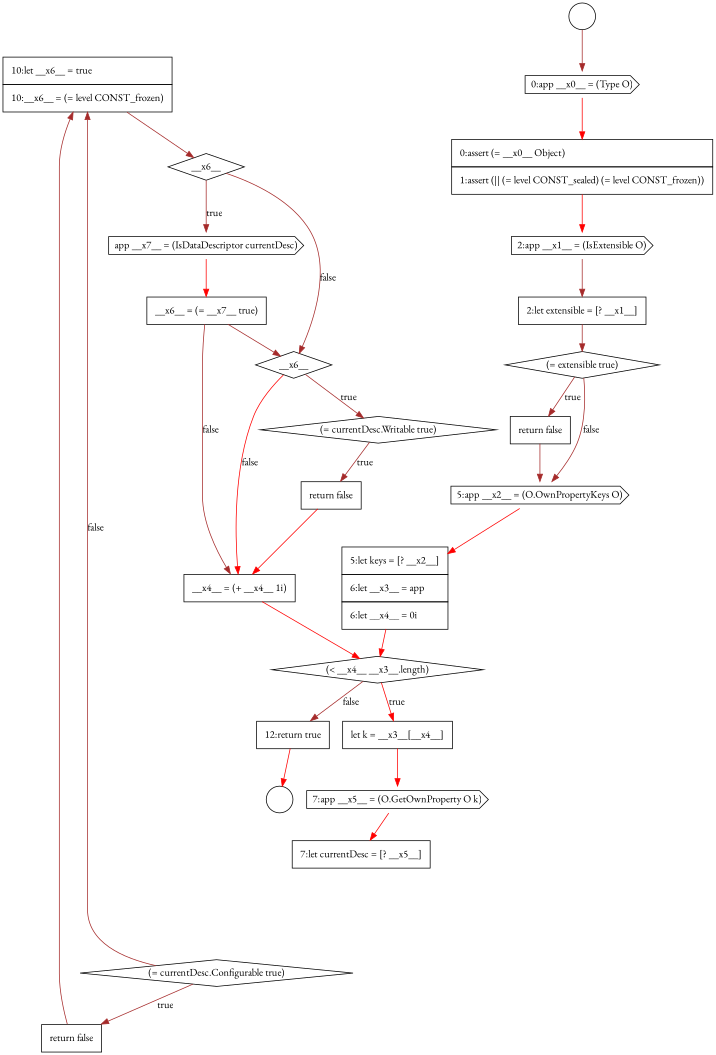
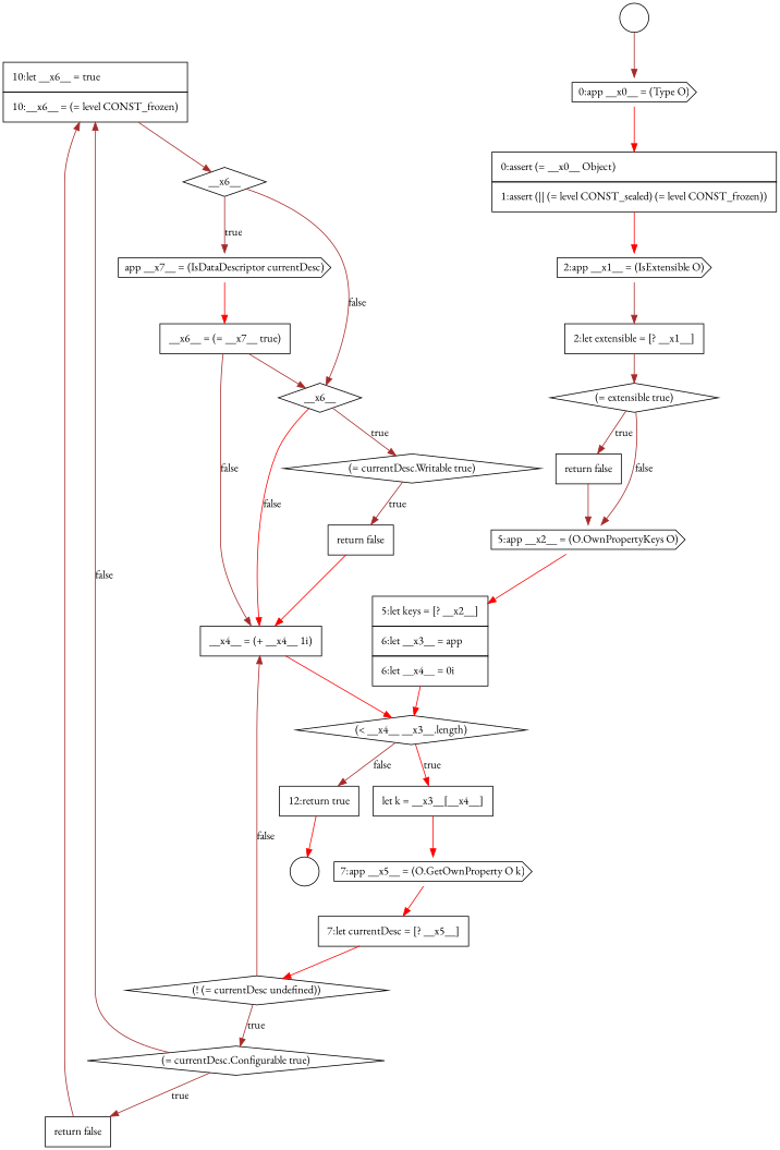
  digraph {
    fontname="EB Garamond"
    node [color=black fillcolor=white fontname="EB Garamond" shape=none style=filled]
    edge [color=brown fontname="EB Garamond"]
    n1 [label=<<font color="black">     <table border="0" cellborder="1" cellspacing="0" cellpadding="10">       <tr><td align="left">10:let __x6__ = true</td></tr>       <tr><td align="left">10:__x6__ = (= level CONST_frozen)</td></tr>     </table>   </font>> margin=0]
    n2 [label=<<font color="black">__x6__</font>> shape=diamond]
    n3 [label=<<font color="black">__x6__</font>> shape=diamond]
    n4 [label=<<font color="black">app __x7__ = (IsDataDescriptor currentDesc)</font>> shape=cds]
    n5 [label=<<font color="black">7:app __x5__ = (O.GetOwnProperty O k)</font>> shape=cds]
    n6 [label=<<font color="black">     <table border="0" cellborder="1" cellspacing="0" cellpadding="10">       <tr><td align="left">7:let currentDesc = [? __x5__]</td></tr>     </table>   </font>> margin=0]
+   n7 [label=<<font color="black">(! (= currentDesc undefined))</font>> shape=diamond]
    n8 [label=<<font color="black">(= currentDesc.Writable true)</font>> shape=diamond]
    n9 [label=<<font color="black">     <table border="0" cellborder="1" cellspacing="0" cellpadding="10">       <tr><td align="left">return false</td></tr>     </table>   </font>> margin=0]
    n10 [label=<<font color="black">     <table border="0" cellborder="1" cellspacing="0" cellpadding="10">       <tr><td align="left">__x4__ = (+ __x4__ 1i)</td></tr>     </table>   </font>> margin=0]
    n11 [label=<<font color="black">(&lt; __x4__ __x3__.length)</font>> shape=diamond]
    n12 [label=<<font color="black">     <table border="0" cellborder="1" cellspacing="0" cellpadding="10">       <tr><td align="left">let k = __x3__[__x4__]</td></tr>     </table>   </font>> margin=0]
    n13 [label=<<font color="black">(= extensible true)</font>> shape=diamond]
    n14 [label=<<font color="black">5:app __x2__ = (O.OwnPropertyKeys O)</font>> shape=cds]
    n15 [label=<<font color="black">     <table border="0" cellborder="1" cellspacing="0" cellpadding="10">       <tr><td align="left">return false</td></tr>     </table>   </font>> margin=0]
    n16 [label=<<font color="black">     <table border="0" cellborder="1" cellspacing="0" cellpadding="10">       <tr><td align="left">5:let keys = [? __x2__]</td></tr>       <tr><td align="left">6:let __x3__ = app</td></tr>       <tr><td align="left">6:let __x4__ = 0i</td></tr>     </table>   </font>> margin=0]
    n17 [label=<<font color="black">     <table border="0" cellborder="1" cellspacing="0" cellpadding="10">       <tr><td align="left">12:return true</td></tr>     </table>   </font>> margin=0]
    n18 [label=" " shape=circle]
    n19 [label=<<font color="black">     <table border="0" cellborder="1" cellspacing="0" cellpadding="10">       <tr><td align="left">return false</td></tr>     </table>   </font>> margin=0]
    n20 [label=<<font color="black">(= currentDesc.Configurable true)</font>> shape=diamond]
    n21 [label=<<font color="black">0:app __x0__ = (Type O)</font>> shape=cds]
    n22 [label=<<font color="black">     <table border="0" cellborder="1" cellspacing="0" cellpadding="10">       <tr><td align="left">0:assert (= __x0__ Object)</td></tr>       <tr><td align="left">1:assert (|| (= level CONST_sealed) (= level CONST_frozen))</td></tr>     </table>   </font>> margin=0]
    n23 [label=<<font color="black">2:app __x1__ = (IsExtensible O)</font>> shape=cds]
    n24 [label=<<font color="black">     <table border="0" cellborder="1" cellspacing="0" cellpadding="10">       <tr><td align="left">2:let extensible = [? __x1__]</td></tr>     </table>   </font>> margin=0]
    n25 [label=<<font color="black">     <table border="0" cellborder="1" cellspacing="0" cellpadding="10">       <tr><td align="left">__x6__ = (= __x7__ true)</td></tr>     </table>   </font>> margin=0]
    n26 [label=" " shape=circle]
    n1 -> n2
    n2 -> n3 [label=<<font color="black">false</font>>]
    n2 -> n4 [label=<<font color="black">true</font>>]
    n3 -> n8 [label=<<font color="black">true</font>>]
    n3 -> n10 [color=red label=<<font color="black">false</font>>]
    n4 -> n25 [color=red]
    n5 -> n6 [color=red]
+   n6 -> n7 [color=red]
+   n7 -> n10 [label=<<font color="black">false</font>>]
+   n7 -> n20 [label=<<font color="black">true</font>>]
    n8 -> n9 [label=<<font color="black">true</font>>]
    n9 -> n10 [color=red]
    n10 -> n11 [color=red]
    n11 -> n12 [color=red label=<<font color="black">true</font>>]
    n11 -> n17 [label=<<font color="black">false</font>>]
    n12 -> n5 [color=red]
    n13 -> n14 [label=<<font color="black">false</font>>]
    n13 -> n15 [label=<<font color="black">true</font>>]
    n14 -> n16 [color=red]
    n15 -> n14
    n16 -> n11 [color=red]
    n17 -> n18 [color=red]
    n19 -> n1
    n20 -> n1 [label=<<font color="black">false</font>>]
    n20 -> n19 [label=<<font color="black">true</font>>]
    n21 -> n22 [color=red]
    n22 -> n23 [color=red]
    n23 -> n24
    n24 -> n13
    n25 -> n3
    n25 -> n10 [label=<<font color="black">false</font>>]
    n26 -> n21
  }
